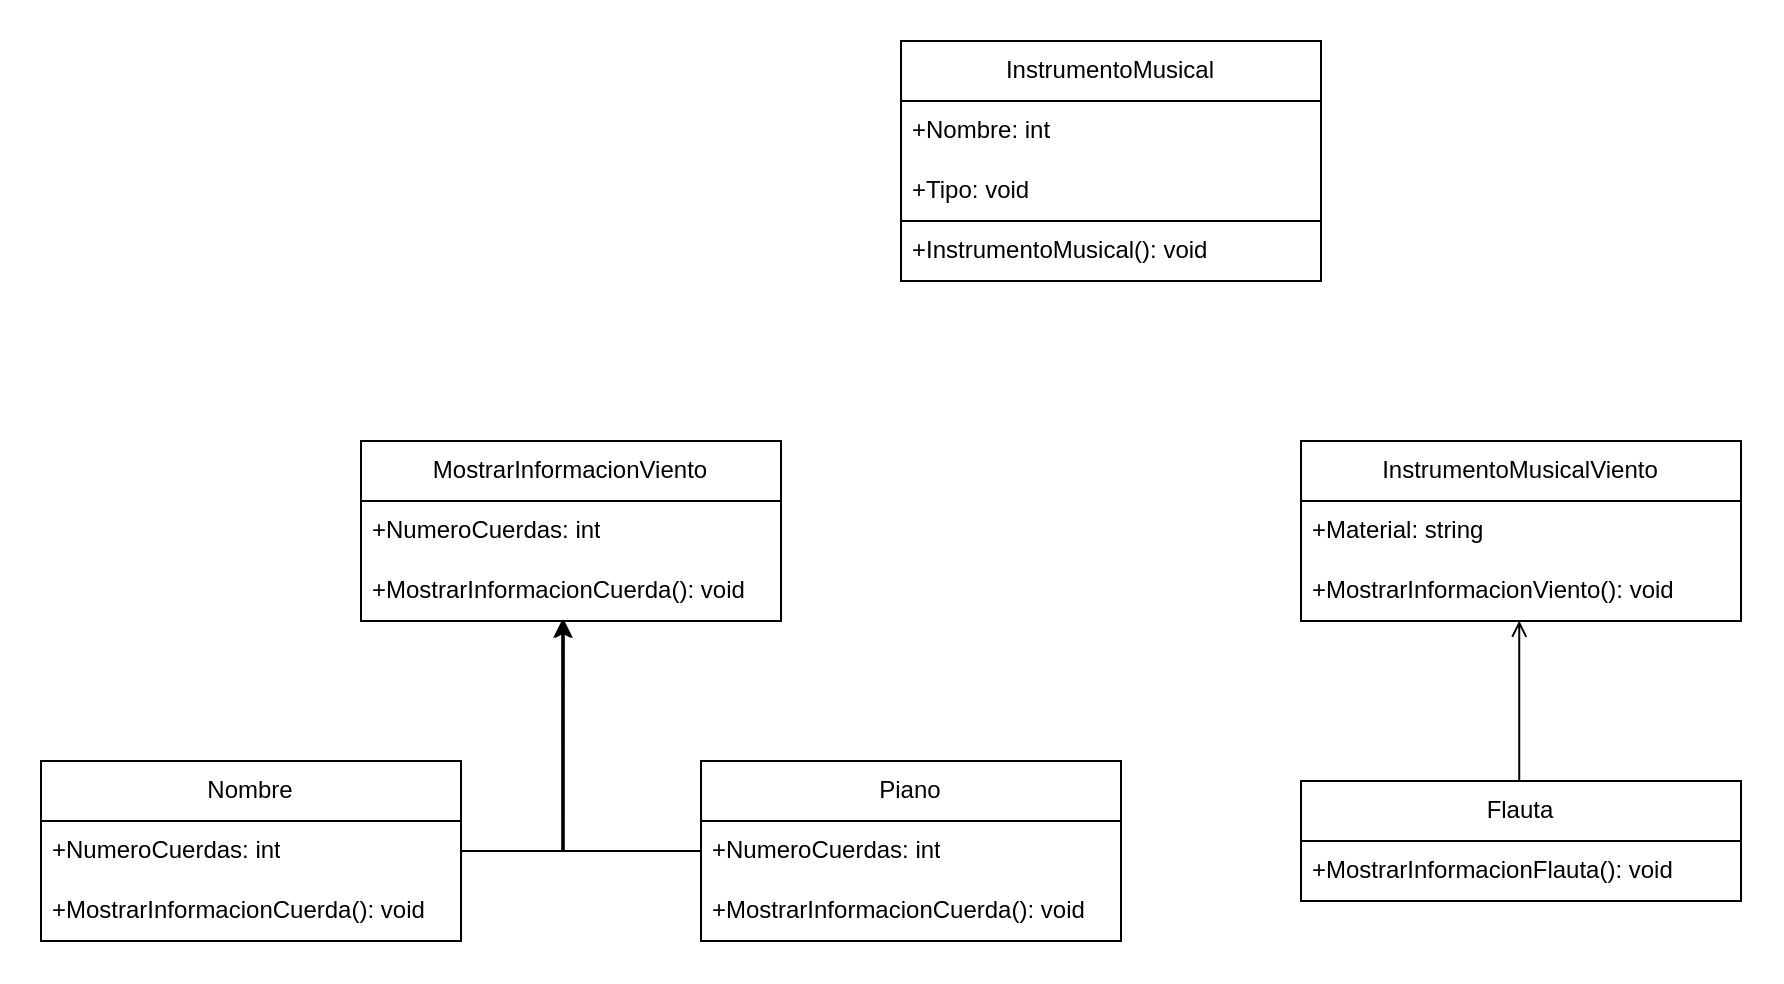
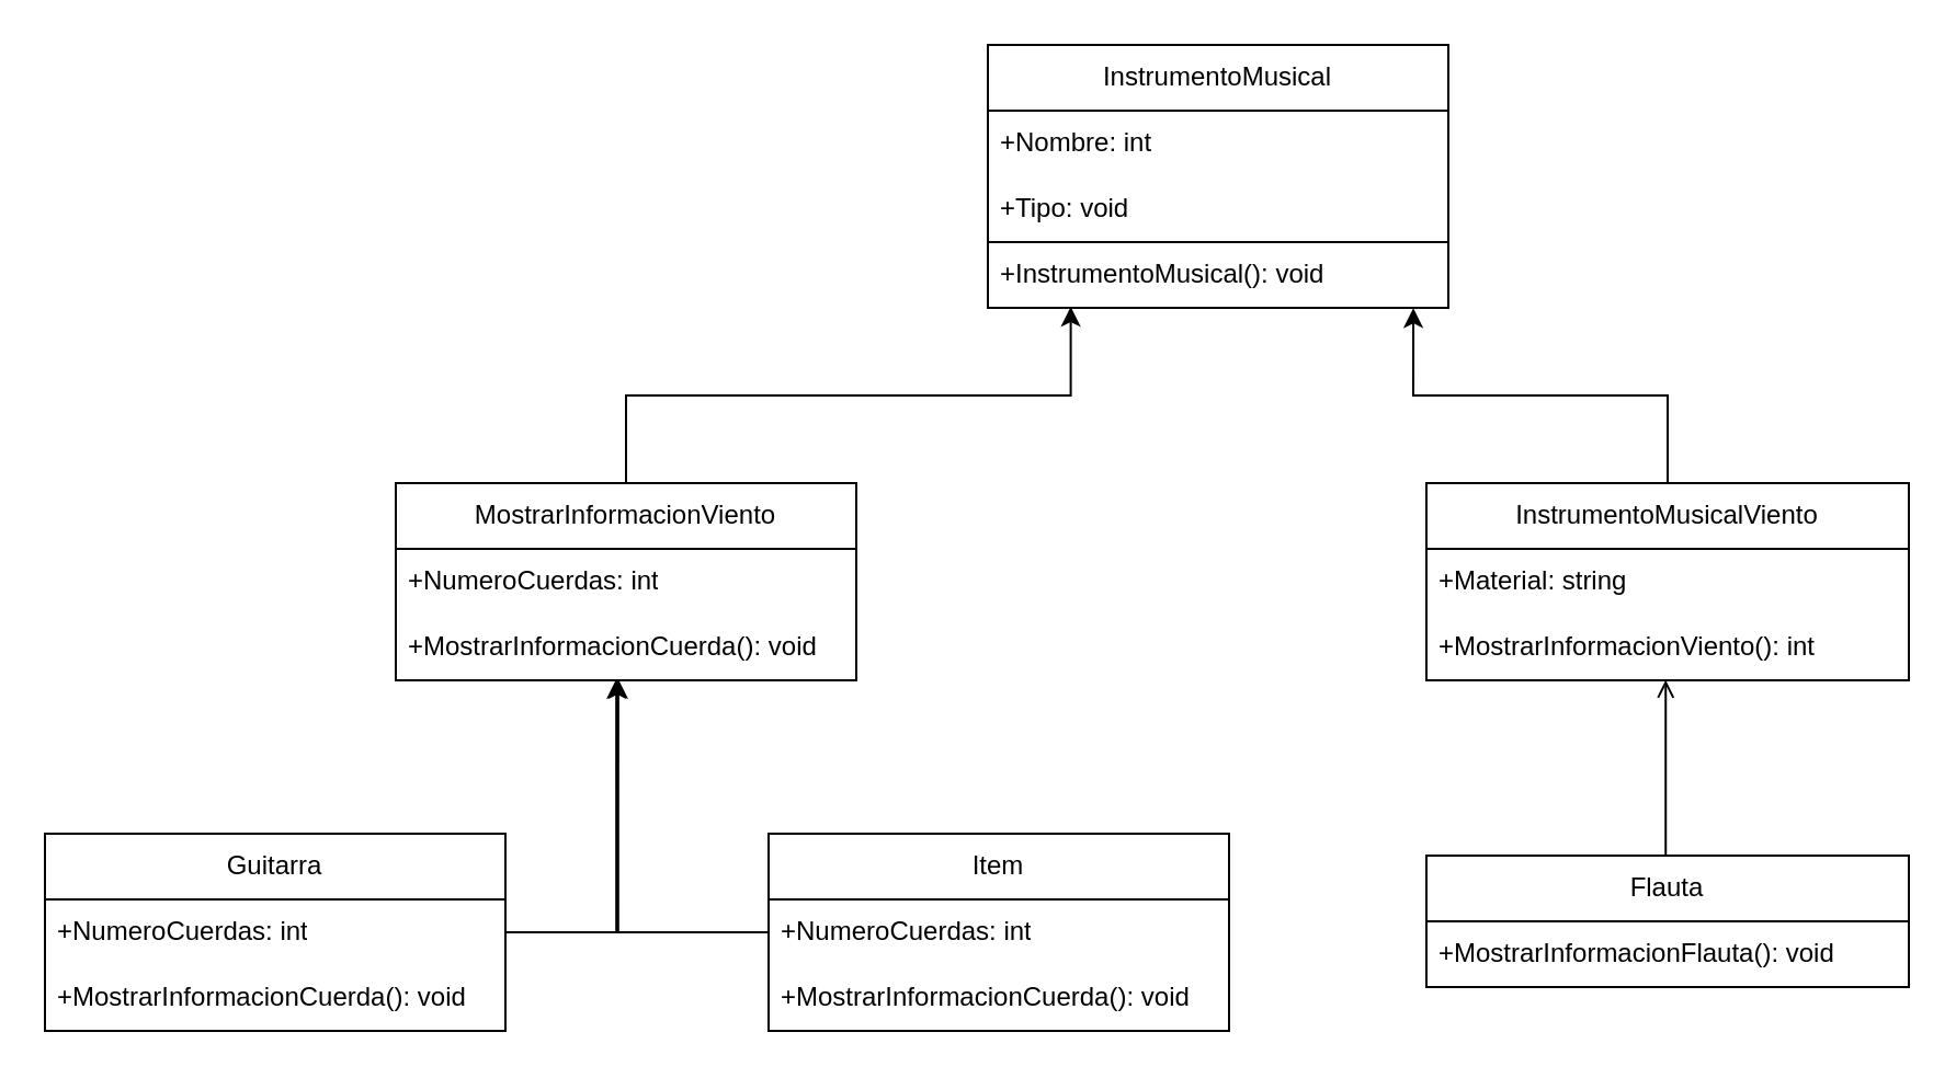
  <mxCell id="0" />
  <mxCell id="1" parent="0" />
  <mxCell id="2" value="InstrumentoMusical" style="swimlane;fontStyle=0;childLayout=stackLayout;horizontal=1;startSize=30;horizontalStack=0;resizeParent=1;resizeParentMax=0;resizeLast=0;collapsible=1;marginBottom=0;whiteSpace=wrap;html=1;" parent="1" vertex="1"><mxGeometry x="450" y="20" width="210" height="120" as="geometry" /></mxCell>
  <mxCell id="3" value="+Nombre: int" style="text;strokeColor=none;fillColor=none;align=left;verticalAlign=middle;spacingLeft=4;spacingRight=4;overflow=hidden;points=[[0,0.5],[1,0.5]];portConstraint=eastwest;rotatable=0;whiteSpace=wrap;html=1;" parent="2" vertex="1"><mxGeometry y="30" width="210" height="30" as="geometry" /></mxCell>
  <mxCell id="4" value="+Tipo: void" style="text;strokeColor=none;fillColor=none;align=left;verticalAlign=middle;spacingLeft=4;spacingRight=4;overflow=hidden;points=[[0,0.5],[1,0.5]];portConstraint=eastwest;rotatable=0;whiteSpace=wrap;html=1;" parent="2" vertex="1"><mxGeometry y="60" width="210" height="30" as="geometry" /></mxCell>
  <mxCell id="5" value="+InstrumentoMusical(): void" style="text;strokeColor=default;fillColor=none;align=left;verticalAlign=middle;spacingLeft=4;spacingRight=4;overflow=hidden;points=[[0,0.5],[1,0.5]];portConstraint=eastwest;rotatable=0;whiteSpace=wrap;html=1;" parent="2" vertex="1"><mxGeometry y="90" width="210" height="30" as="geometry" /></mxCell>
  <mxCell id="6" value="MostrarInformacionViento" style="swimlane;fontStyle=0;childLayout=stackLayout;horizontal=1;startSize=30;horizontalStack=0;resizeParent=1;resizeParentMax=0;resizeLast=0;collapsible=1;marginBottom=0;whiteSpace=wrap;html=1;" parent="1" vertex="1"><mxGeometry x="180" y="220" width="210" height="90" as="geometry" /></mxCell>
  <mxCell id="7" value="+NumeroCuerdas: int" style="text;strokeColor=none;fillColor=none;align=left;verticalAlign=middle;spacingLeft=4;spacingRight=4;overflow=hidden;points=[[0,0.5],[1,0.5]];portConstraint=eastwest;rotatable=0;whiteSpace=wrap;html=1;" parent="6" vertex="1"><mxGeometry y="30" width="210" height="30" as="geometry" /></mxCell>
  <mxCell id="8" value="+MostrarInformacionCuerda(): void" style="text;strokeColor=none;fillColor=none;align=left;verticalAlign=middle;spacingLeft=4;spacingRight=4;overflow=hidden;points=[[0,0.5],[1,0.5]];portConstraint=eastwest;rotatable=0;whiteSpace=wrap;html=1;" parent="6" vertex="1"><mxGeometry y="60" width="210" height="30" as="geometry" /></mxCell>
  <mxCell id="9" value="Item 3" style="text;strokeColor=none;fillColor=none;align=left;verticalAlign=middle;spacingLeft=4;spacingRight=4;overflow=hidden;points=[[0,0.5],[1,0.5]];portConstraint=eastwest;rotatable=0;whiteSpace=wrap;html=1;" parent="6" vertex="1"><mxGeometry y="90" width="210" as="geometry" /></mxCell>
+ <mxCell id="10" style="edgeStyle=orthogonalEdgeStyle;rounded=0;orthogonalLoop=1;jettySize=auto;html=1;entryX=0.18;entryY=0.984;entryDx=0;entryDy=0;entryPerimeter=0;" parent="1" source="6" target="5" edge="1"><mxGeometry relative="1" as="geometry" /></mxCell>
  <mxCell id="11" value="InstrumentoMusicalViento" style="swimlane;fontStyle=0;childLayout=stackLayout;horizontal=1;startSize=30;horizontalStack=0;resizeParent=1;resizeParentMax=0;resizeLast=0;collapsible=1;marginBottom=0;whiteSpace=wrap;html=1;" parent="1" vertex="1"><mxGeometry x="650" y="220" width="220" height="90" as="geometry" /></mxCell>
  <mxCell id="12" value="+Material: string" style="text;strokeColor=none;fillColor=none;align=left;verticalAlign=middle;spacingLeft=4;spacingRight=4;overflow=hidden;points=[[0,0.5],[1,0.5]];portConstraint=eastwest;rotatable=0;whiteSpace=wrap;html=1;" parent="11" vertex="1"><mxGeometry y="30" width="220" height="30" as="geometry" /></mxCell>
- <mxCell id="13" value="+MostrarInformacionViento(): void" style="text;strokeColor=none;fillColor=none;align=left;verticalAlign=middle;spacingLeft=4;spacingRight=4;overflow=hidden;points=[[0,0.5],[1,0.5]];portConstraint=eastwest;rotatable=0;whiteSpace=wrap;html=1;" parent="11" vertex="1"><mxGeometry y="60" width="220" height="30" as="geometry" /></mxCell>
+ <mxCell id="13" value="+MostrarInformacionViento(): int" style="text;strokeColor=none;fillColor=none;align=left;verticalAlign=middle;spacingLeft=4;spacingRight=4;overflow=hidden;points=[[0,0.5],[1,0.5]];portConstraint=eastwest;rotatable=0;whiteSpace=wrap;html=1;" parent="11" vertex="1"><mxGeometry y="60" width="220" height="30" as="geometry" /></mxCell>
  <mxCell id="14" value="Item 3" style="text;strokeColor=none;fillColor=none;align=left;verticalAlign=middle;spacingLeft=4;spacingRight=4;overflow=hidden;points=[[0,0.5],[1,0.5]];portConstraint=eastwest;rotatable=0;whiteSpace=wrap;html=1;" parent="11" vertex="1"><mxGeometry y="90" width="220" as="geometry" /></mxCell>
- <mxCell id="16" value="Nombre" style="swimlane;fontStyle=0;childLayout=stackLayout;horizontal=1;startSize=30;horizontalStack=0;resizeParent=1;resizeParentMax=0;resizeLast=0;collapsible=1;marginBottom=0;whiteSpace=wrap;html=1;" parent="1" vertex="1"><mxGeometry x="20" y="380" width="210" height="90" as="geometry" /></mxCell>
+ <mxCell id="15" style="edgeStyle=orthogonalEdgeStyle;rounded=0;orthogonalLoop=1;jettySize=auto;html=1;entryX=0.924;entryY=1.004;entryDx=0;entryDy=0;entryPerimeter=0;" parent="1" source="11" target="5" edge="1"><mxGeometry relative="1" as="geometry" /></mxCell>
+ <mxCell id="16" value="Guitarra" style="swimlane;fontStyle=0;childLayout=stackLayout;horizontal=1;startSize=30;horizontalStack=0;resizeParent=1;resizeParentMax=0;resizeLast=0;collapsible=1;marginBottom=0;whiteSpace=wrap;html=1;" parent="1" vertex="1"><mxGeometry x="20" y="380" width="210" height="90" as="geometry" /></mxCell>
  <mxCell id="17" value="+NumeroCuerdas: int" style="text;strokeColor=none;fillColor=none;align=left;verticalAlign=middle;spacingLeft=4;spacingRight=4;overflow=hidden;points=[[0,0.5],[1,0.5]];portConstraint=eastwest;rotatable=0;whiteSpace=wrap;html=1;" parent="16" vertex="1"><mxGeometry y="30" width="210" height="30" as="geometry" /></mxCell>
  <mxCell id="18" value="+MostrarInformacionCuerda(): void" style="text;strokeColor=none;fillColor=none;align=left;verticalAlign=middle;spacingLeft=4;spacingRight=4;overflow=hidden;points=[[0,0.5],[1,0.5]];portConstraint=eastwest;rotatable=0;whiteSpace=wrap;html=1;" parent="16" vertex="1"><mxGeometry y="60" width="210" height="30" as="geometry" /></mxCell>
  <mxCell id="19" value="Item 3" style="text;strokeColor=none;fillColor=none;align=left;verticalAlign=middle;spacingLeft=4;spacingRight=4;overflow=hidden;points=[[0,0.5],[1,0.5]];portConstraint=eastwest;rotatable=0;whiteSpace=wrap;html=1;" parent="16" vertex="1"><mxGeometry y="90" width="210" as="geometry" /></mxCell>
- <mxCell id="20" value="Piano" style="swimlane;fontStyle=0;childLayout=stackLayout;horizontal=1;startSize=30;horizontalStack=0;resizeParent=1;resizeParentMax=0;resizeLast=0;collapsible=1;marginBottom=0;whiteSpace=wrap;html=1;" parent="1" vertex="1"><mxGeometry x="350" y="380" width="210" height="90" as="geometry" /></mxCell>
+ <mxCell id="20" value="Item" style="swimlane;fontStyle=0;childLayout=stackLayout;horizontal=1;startSize=30;horizontalStack=0;resizeParent=1;resizeParentMax=0;resizeLast=0;collapsible=1;marginBottom=0;whiteSpace=wrap;html=1;" parent="1" vertex="1"><mxGeometry x="350" y="380" width="210" height="90" as="geometry" /></mxCell>
  <mxCell id="21" value="+NumeroCuerdas: int" style="text;strokeColor=none;fillColor=none;align=left;verticalAlign=middle;spacingLeft=4;spacingRight=4;overflow=hidden;points=[[0,0.5],[1,0.5]];portConstraint=eastwest;rotatable=0;whiteSpace=wrap;html=1;" parent="20" vertex="1"><mxGeometry y="30" width="210" height="30" as="geometry" /></mxCell>
  <mxCell id="22" value="+MostrarInformacionCuerda(): void" style="text;strokeColor=none;fillColor=none;align=left;verticalAlign=middle;spacingLeft=4;spacingRight=4;overflow=hidden;points=[[0,0.5],[1,0.5]];portConstraint=eastwest;rotatable=0;whiteSpace=wrap;html=1;" parent="20" vertex="1"><mxGeometry y="60" width="210" height="30" as="geometry" /></mxCell>
  <mxCell id="23" value="Item 3" style="text;strokeColor=none;fillColor=none;align=left;verticalAlign=middle;spacingLeft=4;spacingRight=4;overflow=hidden;points=[[0,0.5],[1,0.5]];portConstraint=eastwest;rotatable=0;whiteSpace=wrap;html=1;" parent="20" vertex="1"><mxGeometry y="90" width="210" as="geometry" /></mxCell>
  <mxCell id="24" style="edgeStyle=orthogonalEdgeStyle;rounded=0;orthogonalLoop=1;jettySize=auto;html=1;entryX=0.483;entryY=0.978;entryDx=0;entryDy=0;entryPerimeter=0;" parent="1" source="17" target="8" edge="1"><mxGeometry relative="1" as="geometry" /></mxCell>
  <mxCell id="25" style="edgeStyle=orthogonalEdgeStyle;rounded=0;orthogonalLoop=1;jettySize=auto;html=1;entryX=0.479;entryY=0.978;entryDx=0;entryDy=0;entryPerimeter=0;" parent="1" source="21" target="8" edge="1"><mxGeometry relative="1" as="geometry" /></mxCell>
  <mxCell id="26" value="Flauta" style="swimlane;fontStyle=0;childLayout=stackLayout;horizontal=1;startSize=30;horizontalStack=0;resizeParent=1;resizeParentMax=0;resizeLast=0;collapsible=1;marginBottom=0;whiteSpace=wrap;html=1;" parent="1" vertex="1"><mxGeometry x="650" y="390" width="220" height="60" as="geometry" /></mxCell>
  <mxCell id="27" value="+Material: string" style="text;strokeColor=none;fillColor=none;align=left;verticalAlign=middle;spacingLeft=4;spacingRight=4;overflow=hidden;points=[[0,0.5],[1,0.5]];portConstraint=eastwest;rotatable=0;whiteSpace=wrap;html=1;" parent="26" vertex="1"><mxGeometry y="30" width="220" as="geometry" /></mxCell>
  <mxCell id="28" value="+MostrarInformacionFlauta(): void" style="text;strokeColor=none;fillColor=none;align=left;verticalAlign=middle;spacingLeft=4;spacingRight=4;overflow=hidden;points=[[0,0.5],[1,0.5]];portConstraint=eastwest;rotatable=0;whiteSpace=wrap;html=1;" parent="26" vertex="1"><mxGeometry y="30" width="220" height="30" as="geometry" /></mxCell>
  <mxCell id="29" value="Item 3" style="text;strokeColor=none;fillColor=none;align=left;verticalAlign=middle;spacingLeft=4;spacingRight=4;overflow=hidden;points=[[0,0.5],[1,0.5]];portConstraint=eastwest;rotatable=0;whiteSpace=wrap;html=1;" parent="26" vertex="1"><mxGeometry y="60" width="220" as="geometry" /></mxCell>
  <mxCell id="30" style="edgeStyle=orthogonalEdgeStyle;rounded=0;orthogonalLoop=1;jettySize=auto;html=1;entryX=0.496;entryY=0.994;entryDx=0;entryDy=0;entryPerimeter=0;endArrow=open;" parent="1" source="26" target="13" edge="1"><mxGeometry relative="1" as="geometry"><Array as="points"><mxPoint x="760" y="310" /></Array></mxGeometry></mxCell>
